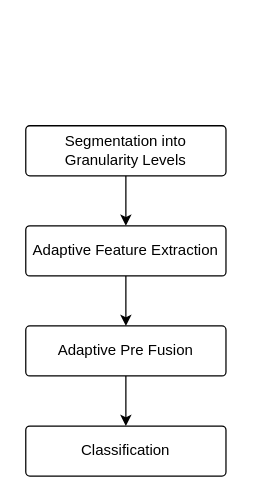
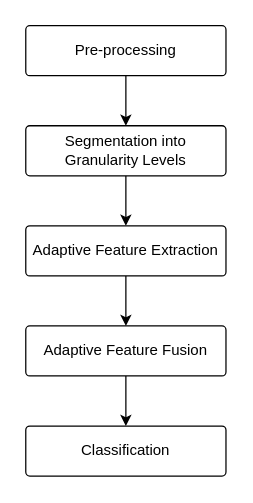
  <mxCell id="0" />
  <mxCell id="1" parent="0" />
+ <mxCell id="2" style="edgeStyle=orthogonalEdgeStyle;rounded=0;orthogonalLoop=1;jettySize=auto;html=1;exitX=0.5;exitY=1;exitDx=0;exitDy=0;entryX=0.5;entryY=0;entryDx=0;entryDy=0;" edge="1" parent="1" source="3" target="5"><mxGeometry relative="1" as="geometry" /></mxCell>
+ <mxCell id="3" value="Pre-processing" style="rounded=1;whiteSpace=wrap;html=1;arcSize=8;" vertex="1" parent="1"><mxGeometry x="20" y="20" width="160" height="40" as="geometry" /></mxCell>
  <mxCell id="4" style="edgeStyle=orthogonalEdgeStyle;rounded=0;orthogonalLoop=1;jettySize=auto;html=1;exitX=0.5;exitY=1;exitDx=0;exitDy=0;entryX=0.5;entryY=0;entryDx=0;entryDy=0;" edge="1" parent="1" source="5" target="7"><mxGeometry relative="1" as="geometry" /></mxCell>
  <mxCell id="5" value="Segmentation into Granularity Levels" style="rounded=1;whiteSpace=wrap;html=1;arcSize=8;" vertex="1" parent="1"><mxGeometry x="20" y="100" width="160" height="40" as="geometry" /></mxCell>
  <mxCell id="6" style="edgeStyle=orthogonalEdgeStyle;rounded=0;orthogonalLoop=1;jettySize=auto;html=1;exitX=0.5;exitY=1;exitDx=0;exitDy=0;entryX=0.5;entryY=0;entryDx=0;entryDy=0;" edge="1" parent="1" source="7" target="9"><mxGeometry relative="1" as="geometry" /></mxCell>
  <mxCell id="7" value="Adaptive Feature Extraction" style="rounded=1;whiteSpace=wrap;html=1;arcSize=8;" vertex="1" parent="1"><mxGeometry x="20" y="180" width="160" height="40" as="geometry" /></mxCell>
  <mxCell id="8" style="edgeStyle=orthogonalEdgeStyle;rounded=0;orthogonalLoop=1;jettySize=auto;html=1;exitX=0.5;exitY=1;exitDx=0;exitDy=0;entryX=0.5;entryY=0;entryDx=0;entryDy=0;" edge="1" parent="1" source="9" target="10"><mxGeometry relative="1" as="geometry" /></mxCell>
- <mxCell id="9" value="Adaptive Pre Fusion" style="rounded=1;whiteSpace=wrap;html=1;arcSize=8;" vertex="1" parent="1"><mxGeometry x="20" y="260" width="160" height="40" as="geometry" /></mxCell>
+ <mxCell id="9" value="Adaptive Feature Fusion" style="rounded=1;whiteSpace=wrap;html=1;arcSize=8;" vertex="1" parent="1"><mxGeometry x="20" y="260" width="160" height="40" as="geometry" /></mxCell>
  <mxCell id="10" value="Classification" style="rounded=1;whiteSpace=wrap;html=1;arcSize=8;" vertex="1" parent="1"><mxGeometry x="20" y="340" width="160" height="40" as="geometry" /></mxCell>
